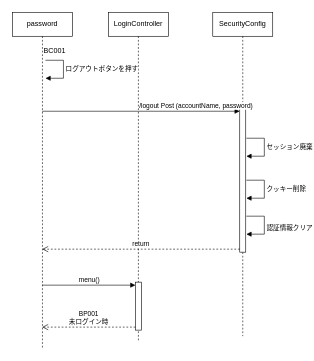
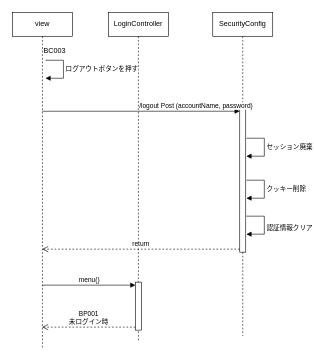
  <mxCell id="0" />
  <mxCell id="1" parent="0" />
- <mxCell id="2" value="password" style="shape=umlLifeline;perimeter=lifelinePerimeter;whiteSpace=wrap;html=1;container=1;dropTarget=0;collapsible=0;recursiveResize=0;outlineConnect=0;portConstraint=eastwest;newEdgeStyle={&quot;curved&quot;:0,&quot;rounded&quot;:0};" vertex="1" parent="1"><mxGeometry x="20" y="20" width="100" height="560" as="geometry" /></mxCell>
+ <mxCell id="2" value="view" style="shape=umlLifeline;perimeter=lifelinePerimeter;whiteSpace=wrap;html=1;container=1;dropTarget=0;collapsible=0;recursiveResize=0;outlineConnect=0;portConstraint=eastwest;newEdgeStyle={&quot;curved&quot;:0,&quot;rounded&quot;:0};" vertex="1" parent="1"><mxGeometry x="20" y="20" width="100" height="560" as="geometry" /></mxCell>
  <mxCell id="3" value="LoginController" style="shape=umlLifeline;perimeter=lifelinePerimeter;whiteSpace=wrap;html=1;container=1;dropTarget=0;collapsible=0;recursiveResize=0;outlineConnect=0;portConstraint=eastwest;newEdgeStyle={&quot;curved&quot;:0,&quot;rounded&quot;:0};" vertex="1" parent="1"><mxGeometry x="180" y="20" width="100" height="550" as="geometry" /></mxCell>
  <mxCell id="4" value="" style="html=1;points=[[0,0,0,0,5],[0,1,0,0,-5],[1,0,0,0,5],[1,1,0,0,-5]];perimeter=orthogonalPerimeter;outlineConnect=0;targetShapes=umlLifeline;portConstraint=eastwest;newEdgeStyle={&quot;curved&quot;:0,&quot;rounded&quot;:0};" vertex="1" parent="3"><mxGeometry x="45" y="450" width="10" height="80" as="geometry" /></mxCell>
  <mxCell id="5" value="SecurityConfig" style="shape=umlLifeline;perimeter=lifelinePerimeter;whiteSpace=wrap;html=1;container=1;dropTarget=0;collapsible=0;recursiveResize=0;outlineConnect=0;portConstraint=eastwest;newEdgeStyle={&quot;curved&quot;:0,&quot;rounded&quot;:0};" vertex="1" parent="1"><mxGeometry x="354" y="20" width="100" height="540" as="geometry" /></mxCell>
  <mxCell id="6" value="" style="html=1;points=[[0,0,0,0,5],[0,1,0,0,-5],[1,0,0,0,5],[1,1,0,0,-5]];perimeter=orthogonalPerimeter;outlineConnect=0;targetShapes=umlLifeline;portConstraint=eastwest;newEdgeStyle={&quot;curved&quot;:0,&quot;rounded&quot;:0};" vertex="1" parent="5"><mxGeometry x="45" y="160" width="10" height="240" as="geometry" /></mxCell>
- <mxCell id="7" value="BC001" style="text;html=1;align=center;verticalAlign=middle;resizable=0;points=[];autosize=1;strokeColor=none;fillColor=none;" vertex="1" parent="1"><mxGeometry x="60" y="70" width="60" height="30" as="geometry" /></mxCell>
+ <mxCell id="7" value="BC003" style="text;html=1;align=center;verticalAlign=middle;resizable=0;points=[];autosize=1;strokeColor=none;fillColor=none;" vertex="1" parent="1"><mxGeometry x="60" y="70" width="60" height="30" as="geometry" /></mxCell>
  <mxCell id="8" value="menu()" style="html=1;verticalAlign=bottom;endArrow=block;curved=0;rounded=0;entryX=0;entryY=0;entryDx=0;entryDy=5;" edge="1" target="4" parent="1" source="2"><mxGeometry x="-0.003" relative="1" as="geometry"><mxPoint x="69.5" y="290" as="sourcePoint" /><mxPoint as="offset" /></mxGeometry></mxCell>
  <mxCell id="9" value="BP001&lt;div&gt;未ログイン時&lt;/div&gt;" style="html=1;verticalAlign=bottom;endArrow=open;dashed=1;endSize=8;curved=0;rounded=0;exitX=0;exitY=1;exitDx=0;exitDy=-5;" edge="1" source="4" parent="1" target="2"><mxGeometry relative="1" as="geometry"><mxPoint x="69.5" y="360" as="targetPoint" /></mxGeometry></mxCell>
  <mxCell id="10" value="ログアウトボタンを押す" style="html=1;align=left;spacingLeft=2;endArrow=block;rounded=0;edgeStyle=orthogonalEdgeStyle;curved=0;rounded=0;entryX=0.5;entryY=0.131;entryDx=0;entryDy=0;entryPerimeter=0;" edge="1" parent="1"><mxGeometry relative="1" as="geometry"><mxPoint x="75" y="100" as="sourcePoint" /><Array as="points"><mxPoint x="105" y="100" /><mxPoint x="105" y="130" /></Array><mxPoint x="75" y="130" as="targetPoint" /></mxGeometry></mxCell>
  <mxCell id="11" value="&lt;span style=&quot;color: rgb(0, 0, 0);&quot;&gt;/logout Post (accountName, password)&lt;/span&gt;" style="html=1;verticalAlign=bottom;endArrow=block;curved=0;rounded=0;entryX=0;entryY=0;entryDx=0;entryDy=5;" edge="1" target="6" parent="1" source="2"><mxGeometry x="0.548" relative="1" as="geometry"><mxPoint x="360" y="165" as="sourcePoint" /><mxPoint x="1" as="offset" /></mxGeometry></mxCell>
  <mxCell id="12" value="return" style="html=1;verticalAlign=bottom;endArrow=open;dashed=1;endSize=8;curved=0;rounded=0;exitX=0;exitY=1;exitDx=0;exitDy=-5;" edge="1" source="6" parent="1" target="2"><mxGeometry relative="1" as="geometry"><mxPoint x="360" y="235" as="targetPoint" /></mxGeometry></mxCell>
  <mxCell id="13" value="認証情報クリア" style="html=1;align=left;spacingLeft=2;endArrow=block;rounded=0;edgeStyle=orthogonalEdgeStyle;curved=0;rounded=0;entryX=0.5;entryY=0.131;entryDx=0;entryDy=0;entryPerimeter=0;" edge="1" parent="1"><mxGeometry x="0.111" relative="1" as="geometry"><mxPoint x="410" y="360" as="sourcePoint" /><Array as="points"><mxPoint x="440" y="360" /><mxPoint x="440" y="390" /></Array><mxPoint x="410" y="390" as="targetPoint" /><mxPoint as="offset" /></mxGeometry></mxCell>
  <mxCell id="14" value="クッキー削除" style="html=1;align=left;spacingLeft=2;endArrow=block;rounded=0;edgeStyle=orthogonalEdgeStyle;curved=0;rounded=0;entryX=0.5;entryY=0.131;entryDx=0;entryDy=0;entryPerimeter=0;" edge="1" parent="1"><mxGeometry relative="1" as="geometry"><mxPoint x="410" y="300" as="sourcePoint" /><Array as="points"><mxPoint x="440" y="300" /><mxPoint x="440" y="330" /></Array><mxPoint x="410" y="330" as="targetPoint" /></mxGeometry></mxCell>
  <mxCell id="15" value="セッション廃棄" style="html=1;align=left;spacingLeft=2;endArrow=block;rounded=0;edgeStyle=orthogonalEdgeStyle;curved=0;rounded=0;entryX=0.5;entryY=0.131;entryDx=0;entryDy=0;entryPerimeter=0;" edge="1" parent="1"><mxGeometry relative="1" as="geometry"><mxPoint x="410" y="230" as="sourcePoint" /><Array as="points"><mxPoint x="440" y="230" /><mxPoint x="440" y="260" /></Array><mxPoint x="410" y="260" as="targetPoint" /></mxGeometry></mxCell>
